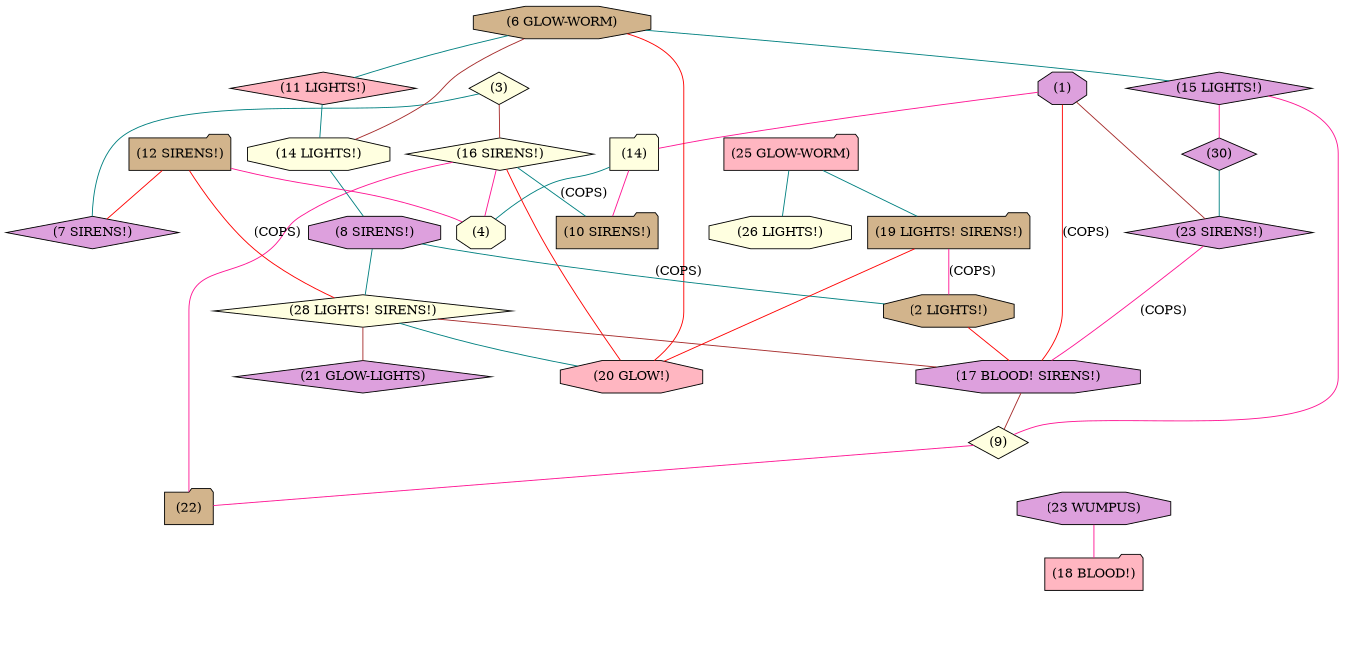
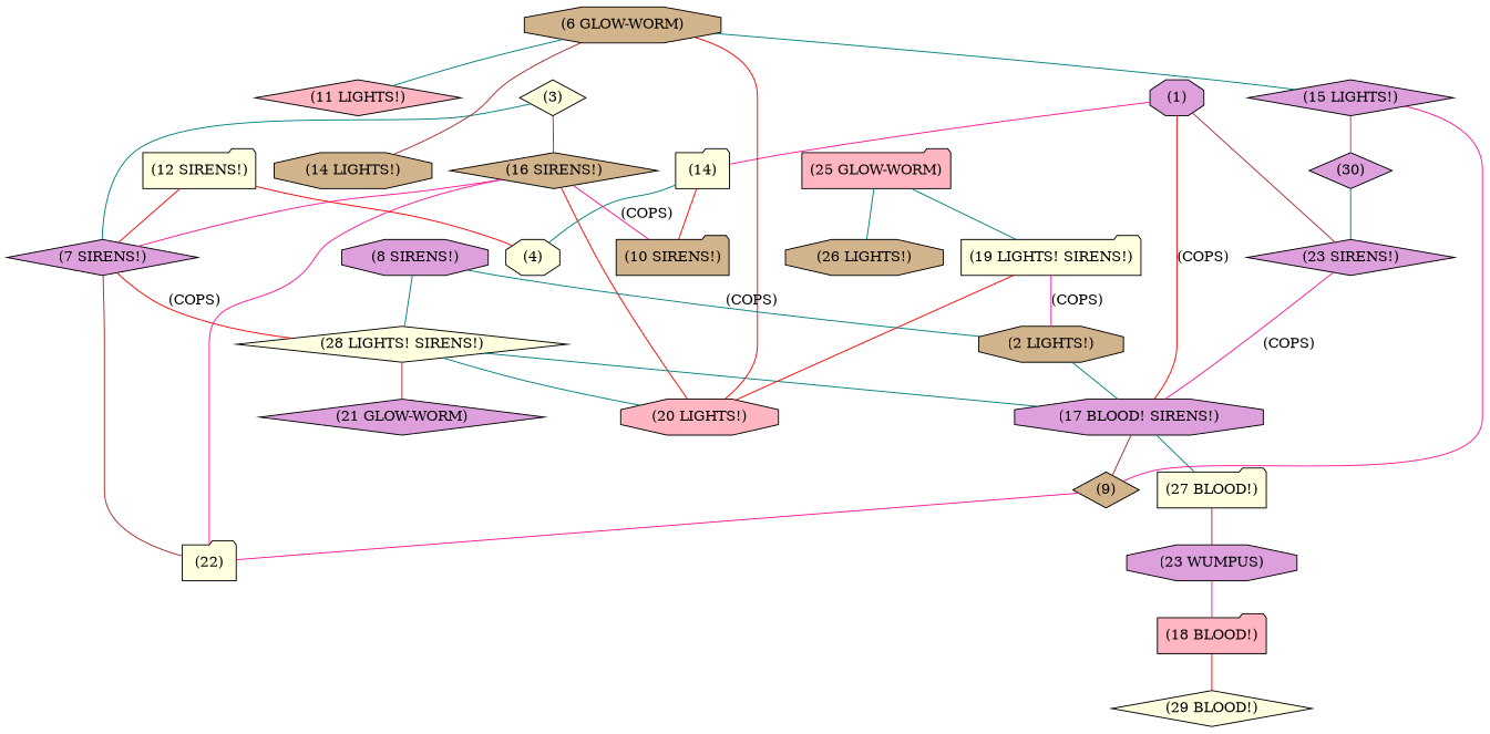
  graph {
    node [fillcolor=plum shape=diamond style=filled]
    edge [color=teal]
    n1 [label="(1)" shape=octagon]
    n2 [label="(23 SIRENS!)"]
    n3 [fillcolor=lightyellow label="(14)" shape=folder]
    n4 [label="(17 BLOOD! SIRENS!)" shape=octagon]
    n5 [fillcolor=lightyellow label="(4)" shape=octagon]
    n6 [fillcolor=tan label="(10 SIRENS!)" shape=folder]
    n7 [fillcolor=tan label="(2 LIGHTS!)" shape=octagon]
-   n8 [fillcolor=lightyellow label="(9)"]
+   n8 [fillcolor=tan label="(9)"]
+   n9 [fillcolor=lightyellow label="(27 BLOOD!)" shape=folder]
    n10 [fillcolor=lightyellow label="(3)"]
    n11 [label="(7 SIRENS!)"]
-   n12 [fillcolor=lightyellow label="(16 SIRENS!)"]
-   n13 [fillcolor=tan label="(22)" shape=folder]
+   n12 [fillcolor=tan label="(16 SIRENS!)"]
+   n13 [fillcolor=lightyellow label="(22)" shape=folder]
    n14 [fillcolor=lightyellow label="(28 LIGHTS! SIRENS!)"]
-   n15 [fillcolor=lightpink label="(20 GLOW!)" shape=octagon]
+   n15 [fillcolor=lightpink label="(20 LIGHTS!)" shape=octagon]
    n16 [fillcolor=tan label="(6 GLOW-WORM)" shape=octagon]
    n17 [fillcolor=lightpink label="(11 LIGHTS!)"]
-   n18 [fillcolor=lightyellow label="(14 LIGHTS!)" shape=octagon]
+   n18 [fillcolor=tan label="(14 LIGHTS!)" shape=octagon]
    n19 [label="(15 LIGHTS!)"]
    n20 [label="(8 SIRENS!)" shape=octagon]
    n21 [label="(30)"]
-   n22 [label="(21 GLOW-LIGHTS)"]
-   n23 [fillcolor=tan label="(12 SIRENS!)" shape=folder]
+   n22 [label="(21 GLOW-WORM)"]
+   n23 [fillcolor=lightyellow label="(12 SIRENS!)" shape=folder]
    n24 [label="(23 WUMPUS)" shape=octagon]
    n25 [fillcolor=lightpink label="(18 BLOOD!)" shape=folder]
-   n27 [fillcolor=tan label="(19 LIGHTS! SIRENS!)" shape=folder]
+   n26 [fillcolor=lightyellow label="(29 BLOOD!)"]
+   n27 [fillcolor=lightyellow label="(19 LIGHTS! SIRENS!)" shape=folder]
    n28 [fillcolor=lightpink label="(25 GLOW-WORM)" shape=folder]
-   n29 [fillcolor=lightyellow label="(26 LIGHTS!)" shape=octagon]
+   n29 [fillcolor=tan label="(26 LIGHTS!)" shape=octagon]
    n1 -- n2 [color=brown]
    n1 -- n3 [color=deeppink]
    n1 -- n4 [color=red label="(COPS)"]
    n2 -- n4 [color=deeppink label="(COPS)"]
    n3 -- n5
-   n3 -- n6 [color=deeppink]
+   n3 -- n6 [color=red]
    n4 -- n8 [color=brown]
-   n7 -- n4 [color=red]
+   n4 -- n9
+   n7 -- n4
    n8 -- n13 [color=deeppink]
+   n9 -- n24 [color=brown]
    n10 -- n11
    n10 -- n12 [color=brown]
-   n23 -- n14 [color=red label="(COPS)"]
-   n12 -- n6 [label="(COPS)"]
-   n12 -- n5 [color=deeppink]
+   n11 -- n13 [color=brown]
+   n11 -- n14 [color=red label="(COPS)"]
+   n12 -- n6 [color=deeppink label="(COPS)"]
+   n12 -- n11 [color=deeppink]
    n12 -- n13 [color=deeppink]
    n12 -- n15 [color=red]
-   n14 -- n4 [color=brown]
+   n14 -- n4
    n14 -- n15
    n14 -- n22 [color=brown]
    n16 -- n15 [color=red]
    n16 -- n17
    n16 -- n18 [color=brown]
    n16 -- n19
-   n17 -- n18
-   n18 -- n20
    n19 -- n8 [color=deeppink]
    n19 -- n21 [color=deeppink]
    n20 -- n7 [label="(COPS)"]
    n20 -- n14
    n21 -- n2
-   n23 -- n5 [color=deeppink]
+   n23 -- n5 [color=red]
    n23 -- n11 [color=red]
    n24 -- n25 [color=deeppink]
+   n25 -- n26 [color=red]
    n27 -- n7 [color=deeppink label="(COPS)"]
    n27 -- n15 [color=red]
    n28 -- n27
    n28 -- n29
  }
